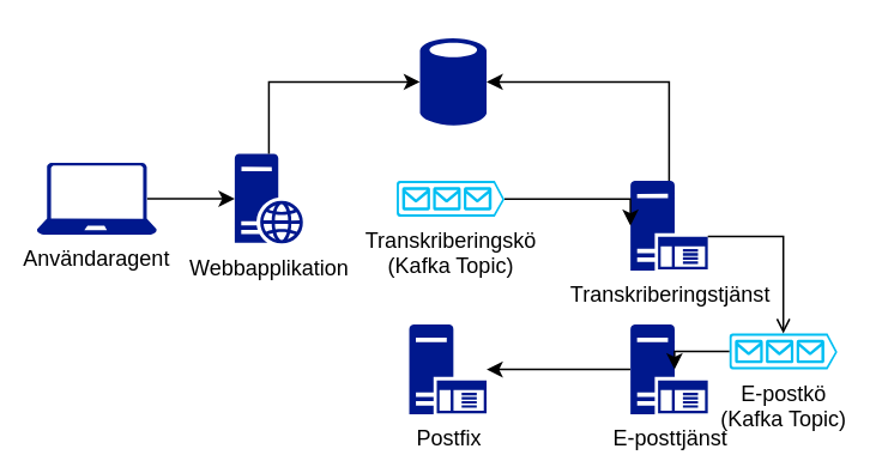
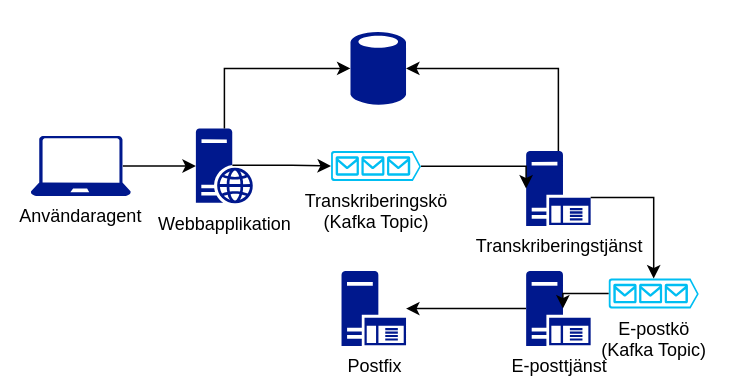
  <mxCell id="0" />
  <mxCell id="1" parent="0" />
  <mxCell id="2" value="" style="edgeStyle=orthogonalEdgeStyle;rounded=0;orthogonalLoop=1;jettySize=auto;html=1;" edge="1" parent="1" source="3" target="17"><mxGeometry relative="1" as="geometry" /></mxCell>
  <mxCell id="3" value="&lt;div&gt;E-posttjänst&lt;/div&gt;" style="sketch=0;aspect=fixed;pointerEvents=1;shadow=0;dashed=0;html=1;strokeColor=none;labelPosition=center;verticalLabelPosition=bottom;verticalAlign=top;align=center;fillColor=#00188D;shape=mxgraph.mscae.enterprise.application_server" vertex="1" parent="1"><mxGeometry x="350" y="180" width="43" height="50" as="geometry" /></mxCell>
  <mxCell id="4" value="" style="sketch=0;aspect=fixed;pointerEvents=1;shadow=0;dashed=0;html=1;strokeColor=none;labelPosition=center;verticalLabelPosition=bottom;verticalAlign=top;align=center;fillColor=#00188D;shape=mxgraph.mscae.enterprise.database_generic" vertex="1" parent="1"><mxGeometry x="233" y="20" width="37" height="50" as="geometry" /></mxCell>
  <mxCell id="5" value="Webbapplikation" style="sketch=0;aspect=fixed;pointerEvents=1;shadow=0;dashed=0;html=1;strokeColor=none;labelPosition=center;verticalLabelPosition=bottom;verticalAlign=top;align=center;fillColor=#00188D;shape=mxgraph.mscae.enterprise.web_server" vertex="1" parent="1"><mxGeometry x="130" y="85" width="38" height="50" as="geometry" /></mxCell>
  <mxCell id="6" value="Användaragent" style="sketch=0;aspect=fixed;pointerEvents=1;shadow=0;dashed=0;html=1;strokeColor=none;labelPosition=center;verticalLabelPosition=bottom;verticalAlign=top;align=center;fillColor=#00188D;shape=mxgraph.azure.laptop" vertex="1" parent="1"><mxGeometry x="20" y="90" width="66.67" height="40" as="geometry" /></mxCell>
  <mxCell id="7" value="&lt;div&gt;Transkriberingskö&lt;/div&gt;&lt;div&gt;(Kafka Topic)&lt;br&gt;&lt;/div&gt;" style="verticalLabelPosition=bottom;html=1;verticalAlign=top;align=center;strokeColor=none;fillColor=#00BEF2;shape=mxgraph.azure.queue_generic;pointerEvents=1;" vertex="1" parent="1"><mxGeometry x="220" y="100" width="60" height="20" as="geometry" /></mxCell>
  <mxCell id="8" value="&lt;div&gt;E-postkö&lt;/div&gt;&lt;div&gt;(Kafka Topic)&lt;br&gt;&lt;/div&gt;" style="verticalLabelPosition=bottom;html=1;verticalAlign=top;align=center;strokeColor=none;fillColor=#00BEF2;shape=mxgraph.azure.queue_generic;pointerEvents=1;" vertex="1" parent="1"><mxGeometry x="405" y="185" width="60" height="20" as="geometry" /></mxCell>
  <mxCell id="9" value="Transkriberingstjänst" style="sketch=0;aspect=fixed;pointerEvents=1;shadow=0;dashed=0;html=1;strokeColor=none;labelPosition=center;verticalLabelPosition=bottom;verticalAlign=top;align=center;fillColor=#00188D;shape=mxgraph.mscae.enterprise.application_server" vertex="1" parent="1"><mxGeometry x="350" y="100" width="43" height="50" as="geometry" /></mxCell>
  <mxCell id="10" style="edgeStyle=orthogonalEdgeStyle;rounded=0;orthogonalLoop=1;jettySize=auto;html=1;exitX=0.5;exitY=0;exitDx=0;exitDy=0;exitPerimeter=0;entryX=0;entryY=0.5;entryDx=0;entryDy=0;entryPerimeter=0;" edge="1" parent="1" source="5" target="4"><mxGeometry relative="1" as="geometry" /></mxCell>
  <mxCell id="11" style="edgeStyle=orthogonalEdgeStyle;rounded=0;orthogonalLoop=1;jettySize=auto;html=1;exitX=0.5;exitY=0;exitDx=0;exitDy=0;exitPerimeter=0;entryX=1;entryY=0.5;entryDx=0;entryDy=0;entryPerimeter=0;" edge="1" parent="1" source="9" target="4"><mxGeometry relative="1" as="geometry" /></mxCell>
  <mxCell id="12" style="edgeStyle=orthogonalEdgeStyle;rounded=0;orthogonalLoop=1;jettySize=auto;html=1;exitX=1;exitY=0.51;exitDx=0;exitDy=0;exitPerimeter=0;entryX=0;entryY=0.5;entryDx=0;entryDy=0;entryPerimeter=0;" edge="1" parent="1" source="7" target="9"><mxGeometry relative="1" as="geometry"><Array as="points"><mxPoint x="350" y="110" /></Array></mxGeometry></mxCell>
+ <mxCell id="13" style="edgeStyle=orthogonalEdgeStyle;rounded=0;orthogonalLoop=1;jettySize=auto;html=1;exitX=0.64;exitY=0.49;exitDx=0;exitDy=0;exitPerimeter=0;entryX=0;entryY=0.5;entryDx=0;entryDy=0;entryPerimeter=0;" edge="1" parent="1" source="5" target="7"><mxGeometry relative="1" as="geometry" /></mxCell>
  <mxCell id="14" style="edgeStyle=orthogonalEdgeStyle;rounded=0;orthogonalLoop=1;jettySize=auto;html=1;exitX=0.92;exitY=0.5;exitDx=0;exitDy=0;exitPerimeter=0;entryX=0;entryY=0.5;entryDx=0;entryDy=0;entryPerimeter=0;" edge="1" parent="1" source="6" target="5"><mxGeometry relative="1" as="geometry" /></mxCell>
- <mxCell id="15" style="edgeStyle=orthogonalEdgeStyle;rounded=0;orthogonalLoop=1;jettySize=auto;html=1;exitX=1;exitY=0.62;exitDx=0;exitDy=0;exitPerimeter=0;entryX=0.5;entryY=0;entryDx=0;entryDy=0;entryPerimeter=0;endArrow=open;" edge="1" parent="1" source="9" target="8"><mxGeometry relative="1" as="geometry" /></mxCell>
+ <mxCell id="15" style="edgeStyle=orthogonalEdgeStyle;rounded=0;orthogonalLoop=1;jettySize=auto;html=1;exitX=1;exitY=0.62;exitDx=0;exitDy=0;exitPerimeter=0;entryX=0.5;entryY=0;entryDx=0;entryDy=0;entryPerimeter=0;" edge="1" parent="1" source="9" target="8"><mxGeometry relative="1" as="geometry" /></mxCell>
  <mxCell id="16" style="edgeStyle=orthogonalEdgeStyle;rounded=0;orthogonalLoop=1;jettySize=auto;html=1;exitX=0;exitY=0.5;exitDx=0;exitDy=0;exitPerimeter=0;entryX=0.57;entryY=0.5;entryDx=0;entryDy=0;entryPerimeter=0;" edge="1" parent="1" source="8" target="3"><mxGeometry relative="1" as="geometry" /></mxCell>
  <mxCell id="17" value="Postfix" style="sketch=0;aspect=fixed;pointerEvents=1;shadow=0;dashed=0;html=1;strokeColor=none;labelPosition=center;verticalLabelPosition=bottom;verticalAlign=top;align=center;fillColor=#00188D;shape=mxgraph.mscae.enterprise.application_server" vertex="1" parent="1"><mxGeometry x="227" y="180" width="43" height="50" as="geometry" /></mxCell>
